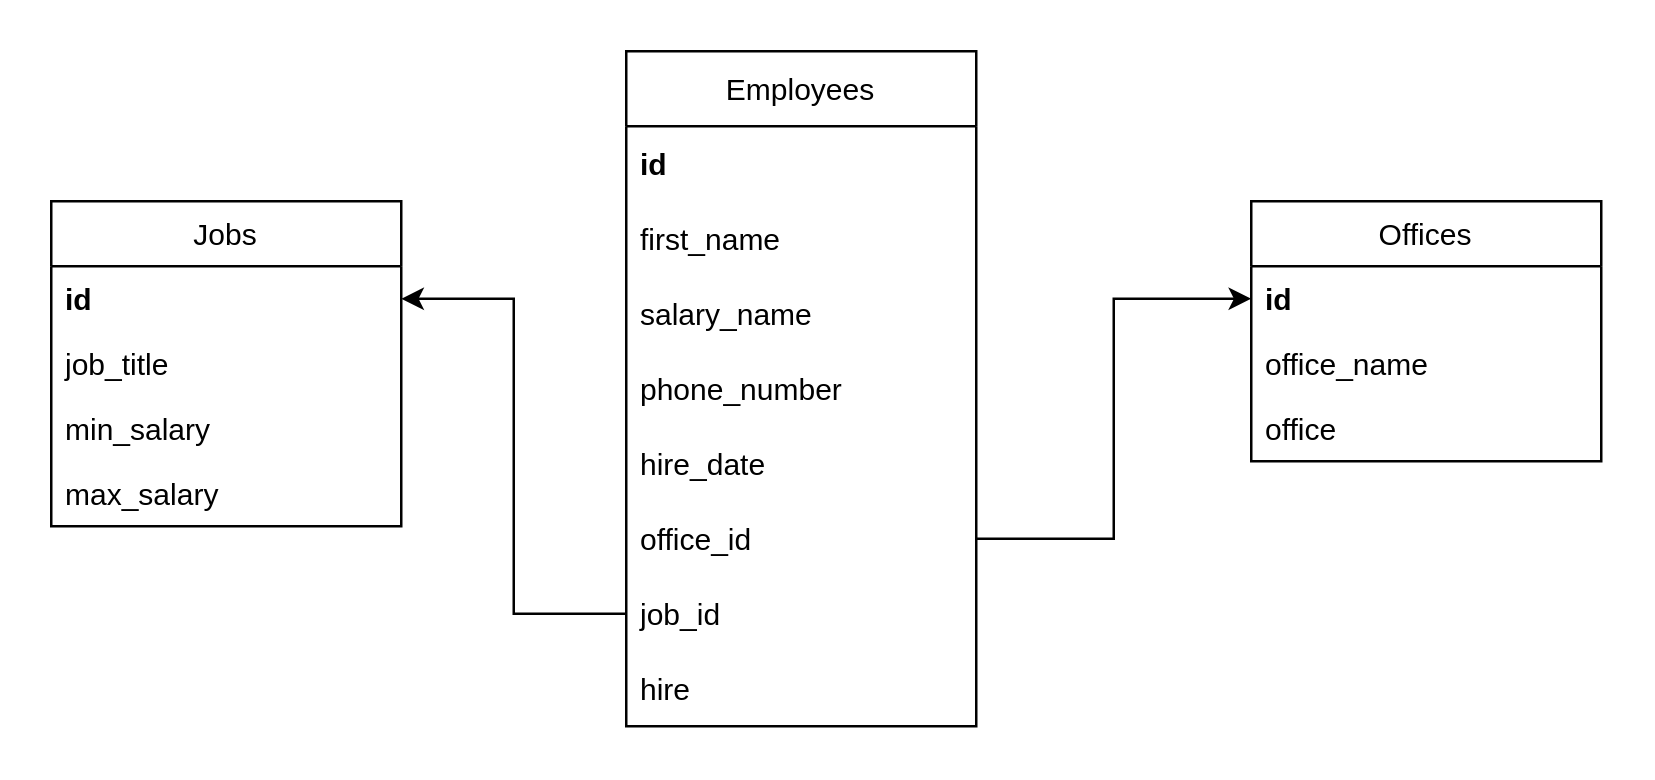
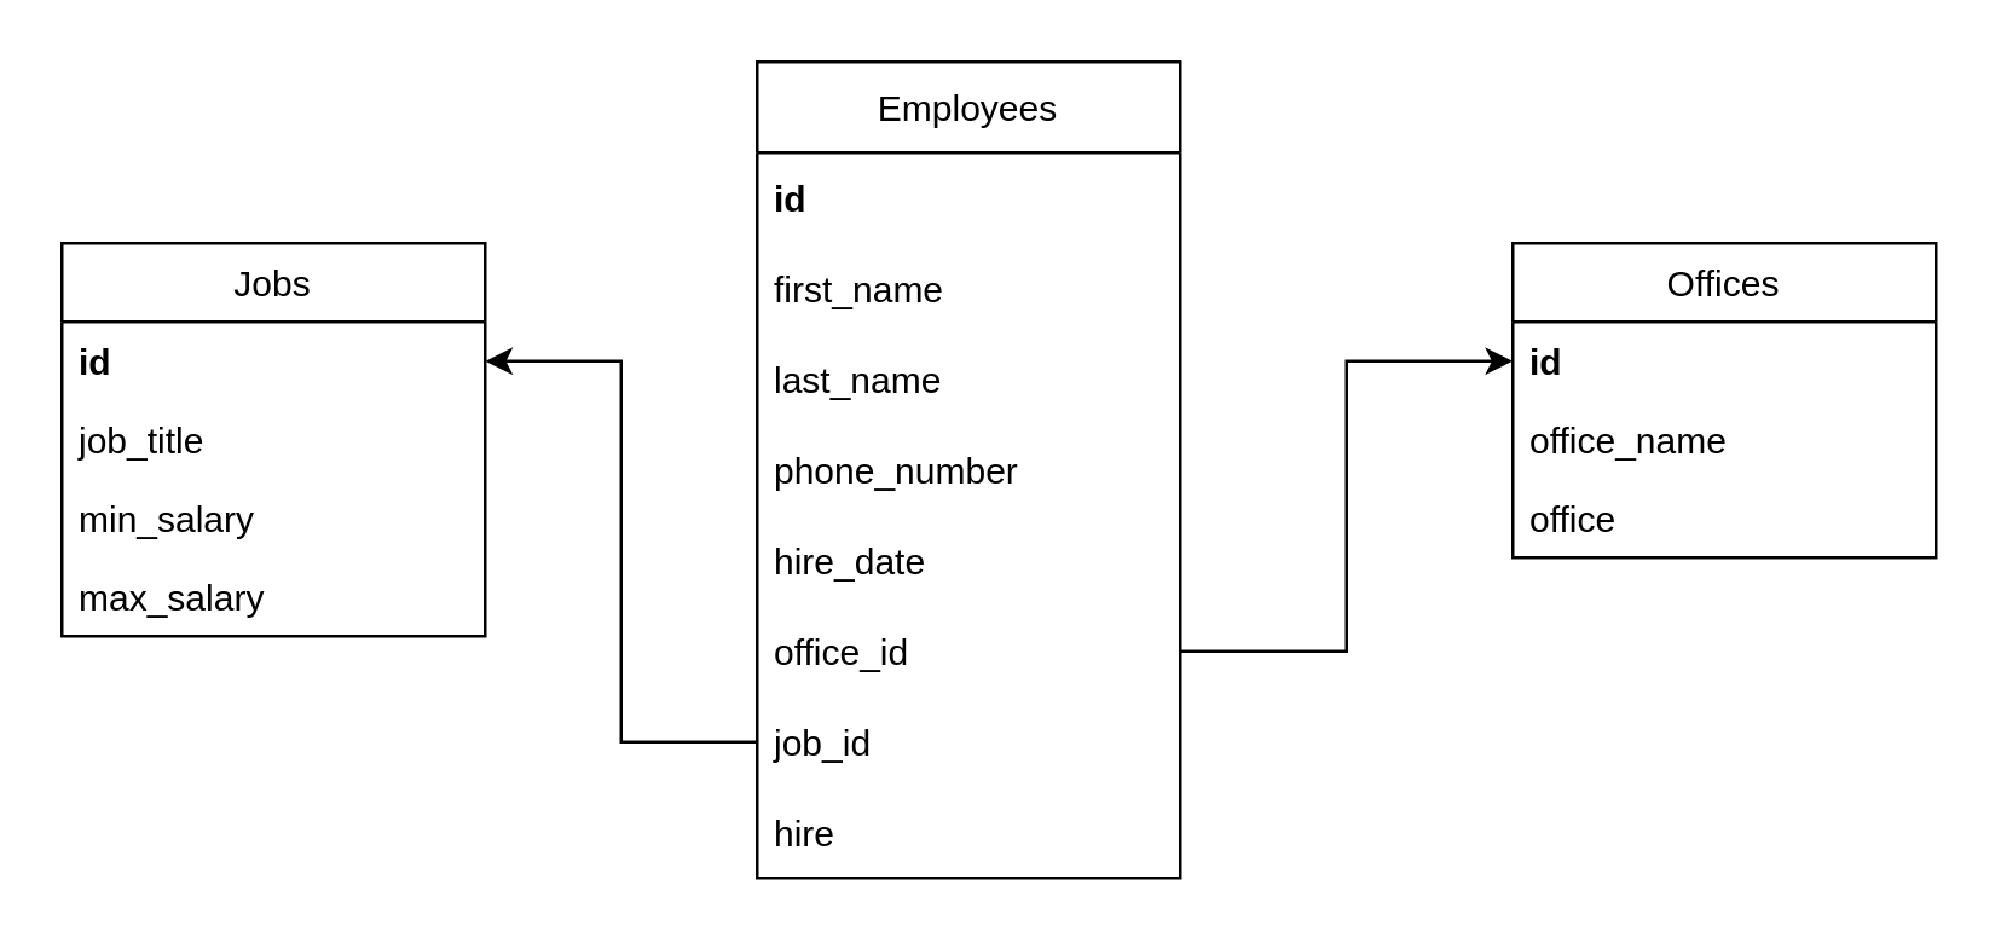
  <mxCell id="0" />
  <mxCell id="1" parent="0" />
  <mxCell id="2" value="Employees" style="swimlane;fontStyle=0;childLayout=stackLayout;horizontal=1;startSize=30;horizontalStack=0;resizeParent=1;resizeParentMax=0;resizeLast=0;collapsible=1;marginBottom=0;" vertex="1" parent="1"><mxGeometry x="250" y="20" width="140" height="270" as="geometry" /></mxCell>
  <mxCell id="3" value="id  " style="text;strokeColor=none;fillColor=none;align=left;verticalAlign=middle;spacingLeft=4;spacingRight=4;overflow=hidden;points=[[0,0.5],[1,0.5]];portConstraint=eastwest;rotatable=0;fontStyle=1" vertex="1" parent="2"><mxGeometry y="30" width="140" height="30" as="geometry" /></mxCell>
  <mxCell id="4" value="first_name" style="text;strokeColor=none;fillColor=none;align=left;verticalAlign=middle;spacingLeft=4;spacingRight=4;overflow=hidden;points=[[0,0.5],[1,0.5]];portConstraint=eastwest;rotatable=0;" vertex="1" parent="2"><mxGeometry y="60" width="140" height="30" as="geometry" /></mxCell>
- <mxCell id="5" value="salary_name" style="text;strokeColor=none;fillColor=none;align=left;verticalAlign=middle;spacingLeft=4;spacingRight=4;overflow=hidden;points=[[0,0.5],[1,0.5]];portConstraint=eastwest;rotatable=0;" vertex="1" parent="2"><mxGeometry y="90" width="140" height="30" as="geometry" /></mxCell>
+ <mxCell id="5" value="last_name" style="text;strokeColor=none;fillColor=none;align=left;verticalAlign=middle;spacingLeft=4;spacingRight=4;overflow=hidden;points=[[0,0.5],[1,0.5]];portConstraint=eastwest;rotatable=0;" vertex="1" parent="2"><mxGeometry y="90" width="140" height="30" as="geometry" /></mxCell>
  <mxCell id="6" value="phone_number" style="text;strokeColor=none;fillColor=none;align=left;verticalAlign=middle;spacingLeft=4;spacingRight=4;overflow=hidden;points=[[0,0.5],[1,0.5]];portConstraint=eastwest;rotatable=0;" vertex="1" parent="2"><mxGeometry y="120" width="140" height="30" as="geometry" /></mxCell>
  <mxCell id="7" value="hire_date" style="text;strokeColor=none;fillColor=none;align=left;verticalAlign=middle;spacingLeft=4;spacingRight=4;overflow=hidden;points=[[0,0.5],[1,0.5]];portConstraint=eastwest;rotatable=0;" vertex="1" parent="2"><mxGeometry y="150" width="140" height="30" as="geometry" /></mxCell>
  <mxCell id="8" value="office_id" style="text;strokeColor=none;fillColor=none;align=left;verticalAlign=middle;spacingLeft=4;spacingRight=4;overflow=hidden;points=[[0,0.5],[1,0.5]];portConstraint=eastwest;rotatable=0;" vertex="1" parent="2"><mxGeometry y="180" width="140" height="30" as="geometry" /></mxCell>
  <mxCell id="9" value="job_id" style="text;strokeColor=none;fillColor=none;align=left;verticalAlign=middle;spacingLeft=4;spacingRight=4;overflow=hidden;points=[[0,0.5],[1,0.5]];portConstraint=eastwest;rotatable=0;" vertex="1" parent="2"><mxGeometry y="210" width="140" height="30" as="geometry" /></mxCell>
  <mxCell id="10" value="hire" style="text;strokeColor=none;fillColor=none;align=left;verticalAlign=middle;spacingLeft=4;spacingRight=4;overflow=hidden;points=[[0,0.5],[1,0.5]];portConstraint=eastwest;rotatable=0;" vertex="1" parent="2"><mxGeometry y="240" width="140" height="30" as="geometry" /></mxCell>
  <mxCell id="11" value="Jobs" style="swimlane;fontStyle=0;childLayout=stackLayout;horizontal=1;startSize=26;fillColor=none;horizontalStack=0;resizeParent=1;resizeParentMax=0;resizeLast=0;collapsible=1;marginBottom=0;" vertex="1" parent="1"><mxGeometry x="20" y="80" width="140" height="130" as="geometry" /></mxCell>
  <mxCell id="12" value="id" style="text;strokeColor=none;fillColor=none;align=left;verticalAlign=top;spacingLeft=4;spacingRight=4;overflow=hidden;rotatable=0;points=[[0,0.5],[1,0.5]];portConstraint=eastwest;fontStyle=1" vertex="1" parent="11"><mxGeometry y="26" width="140" height="26" as="geometry" /></mxCell>
  <mxCell id="13" value="job_title" style="text;strokeColor=none;fillColor=none;align=left;verticalAlign=top;spacingLeft=4;spacingRight=4;overflow=hidden;rotatable=0;points=[[0,0.5],[1,0.5]];portConstraint=eastwest;" vertex="1" parent="11"><mxGeometry y="52" width="140" height="26" as="geometry" /></mxCell>
  <mxCell id="14" value="min_salary" style="text;strokeColor=none;fillColor=none;align=left;verticalAlign=top;spacingLeft=4;spacingRight=4;overflow=hidden;rotatable=0;points=[[0,0.5],[1,0.5]];portConstraint=eastwest;" vertex="1" parent="11"><mxGeometry y="78" width="140" height="26" as="geometry" /></mxCell>
  <mxCell id="15" value="max_salary" style="text;strokeColor=none;fillColor=none;align=left;verticalAlign=top;spacingLeft=4;spacingRight=4;overflow=hidden;rotatable=0;points=[[0,0.5],[1,0.5]];portConstraint=eastwest;" vertex="1" parent="11"><mxGeometry y="104" width="140" height="26" as="geometry" /></mxCell>
  <mxCell id="16" value="Offices" style="swimlane;fontStyle=0;childLayout=stackLayout;horizontal=1;startSize=26;fillColor=none;horizontalStack=0;resizeParent=1;resizeParentMax=0;resizeLast=0;collapsible=1;marginBottom=0;" vertex="1" parent="1"><mxGeometry x="500" y="80" width="140" height="104" as="geometry" /></mxCell>
  <mxCell id="17" value="id" style="text;strokeColor=none;fillColor=none;align=left;verticalAlign=top;spacingLeft=4;spacingRight=4;overflow=hidden;rotatable=0;points=[[0,0.5],[1,0.5]];portConstraint=eastwest;fontStyle=1" vertex="1" parent="16"><mxGeometry y="26" width="140" height="26" as="geometry" /></mxCell>
  <mxCell id="18" value="office_name" style="text;strokeColor=none;fillColor=none;align=left;verticalAlign=top;spacingLeft=4;spacingRight=4;overflow=hidden;rotatable=0;points=[[0,0.5],[1,0.5]];portConstraint=eastwest;" vertex="1" parent="16"><mxGeometry y="52" width="140" height="26" as="geometry" /></mxCell>
  <mxCell id="19" value="office" style="text;strokeColor=none;fillColor=none;align=left;verticalAlign=top;spacingLeft=4;spacingRight=4;overflow=hidden;rotatable=0;points=[[0,0.5],[1,0.5]];portConstraint=eastwest;" vertex="1" parent="16"><mxGeometry y="78" width="140" height="26" as="geometry" /></mxCell>
  <mxCell id="20" style="edgeStyle=orthogonalEdgeStyle;rounded=0;orthogonalLoop=1;jettySize=auto;html=1;" edge="1" parent="1" source="9" target="12"><mxGeometry relative="1" as="geometry" /></mxCell>
  <mxCell id="21" style="edgeStyle=orthogonalEdgeStyle;rounded=0;orthogonalLoop=1;jettySize=auto;html=1;entryX=0;entryY=0.5;entryDx=0;entryDy=0;" edge="1" parent="1" source="8" target="17"><mxGeometry relative="1" as="geometry" /></mxCell>
